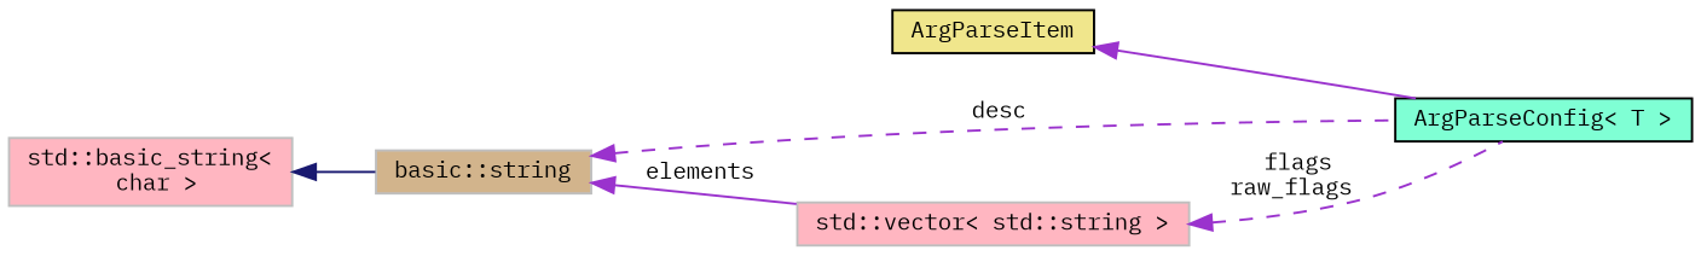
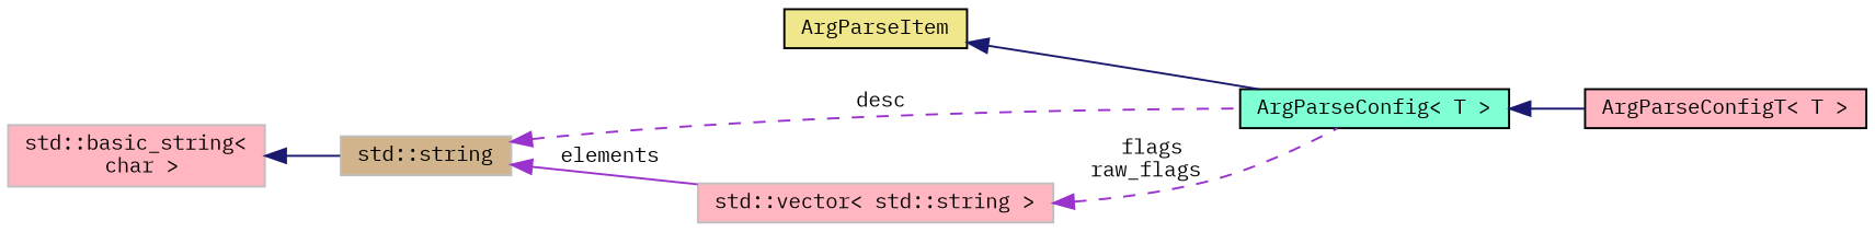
  digraph {
    fontname="IBM Plex Mono"
    rankdir=LR
    node [color=black fillcolor=lightpink fontname="IBM Plex Mono" fontsize=10 shape=record style=filled]
    edge [color=midnightblue dir=back fontname="IBM Plex Mono" fontsize=10 labelfontname=Helvetica labelfontsize=10 style=solid]
+   n1 [fontcolor=black height=0.2 label="ArgParseConfigT\< T \>" width=0.4]
    n2 [fillcolor=aquamarine height=0.2 label="ArgParseConfig\< T \>" width=0.4]
    n3 [fillcolor=khaki height=0.2 label=ArgParseItem width=0.4]
-   n4 [color=grey75 fillcolor=tan height=0.2 label="basic::string" width=0.4]
+   n4 [color=grey75 fillcolor=tan height=0.2 label="std::string" width=0.4]
    n5 [color=grey75 height=0.2 label="std::vector\< std::string \>" width=0.4]
    n6 [color=grey75 height=0.2 label="std::basic_string\<\l char \>" width=0.4]
-   n3 -> n2 [color=darkorchid3]
+   n2 -> n1
+   n3 -> n2
    n4 -> n2 [color=darkorchid3 label=" desc" style=dashed]
    n4 -> n5 [color=darkorchid3 label=" elements"]
    n5 -> n2 [color=darkorchid3 label=" flags\nraw_flags" style=dashed]
    n6 -> n4
  }
